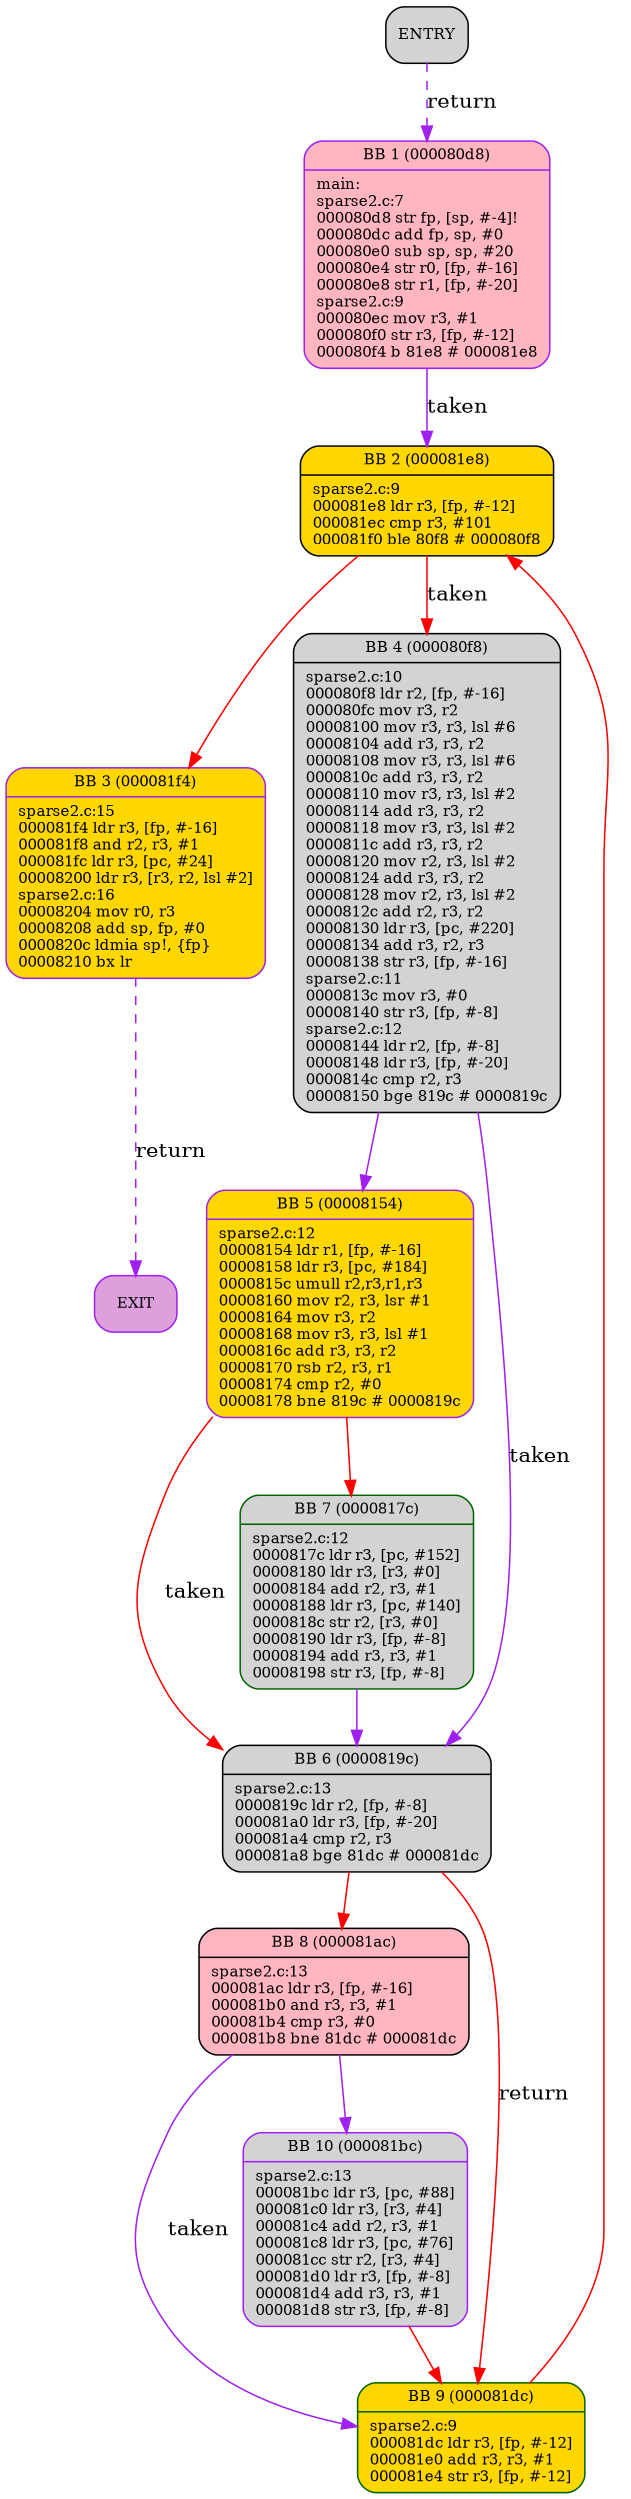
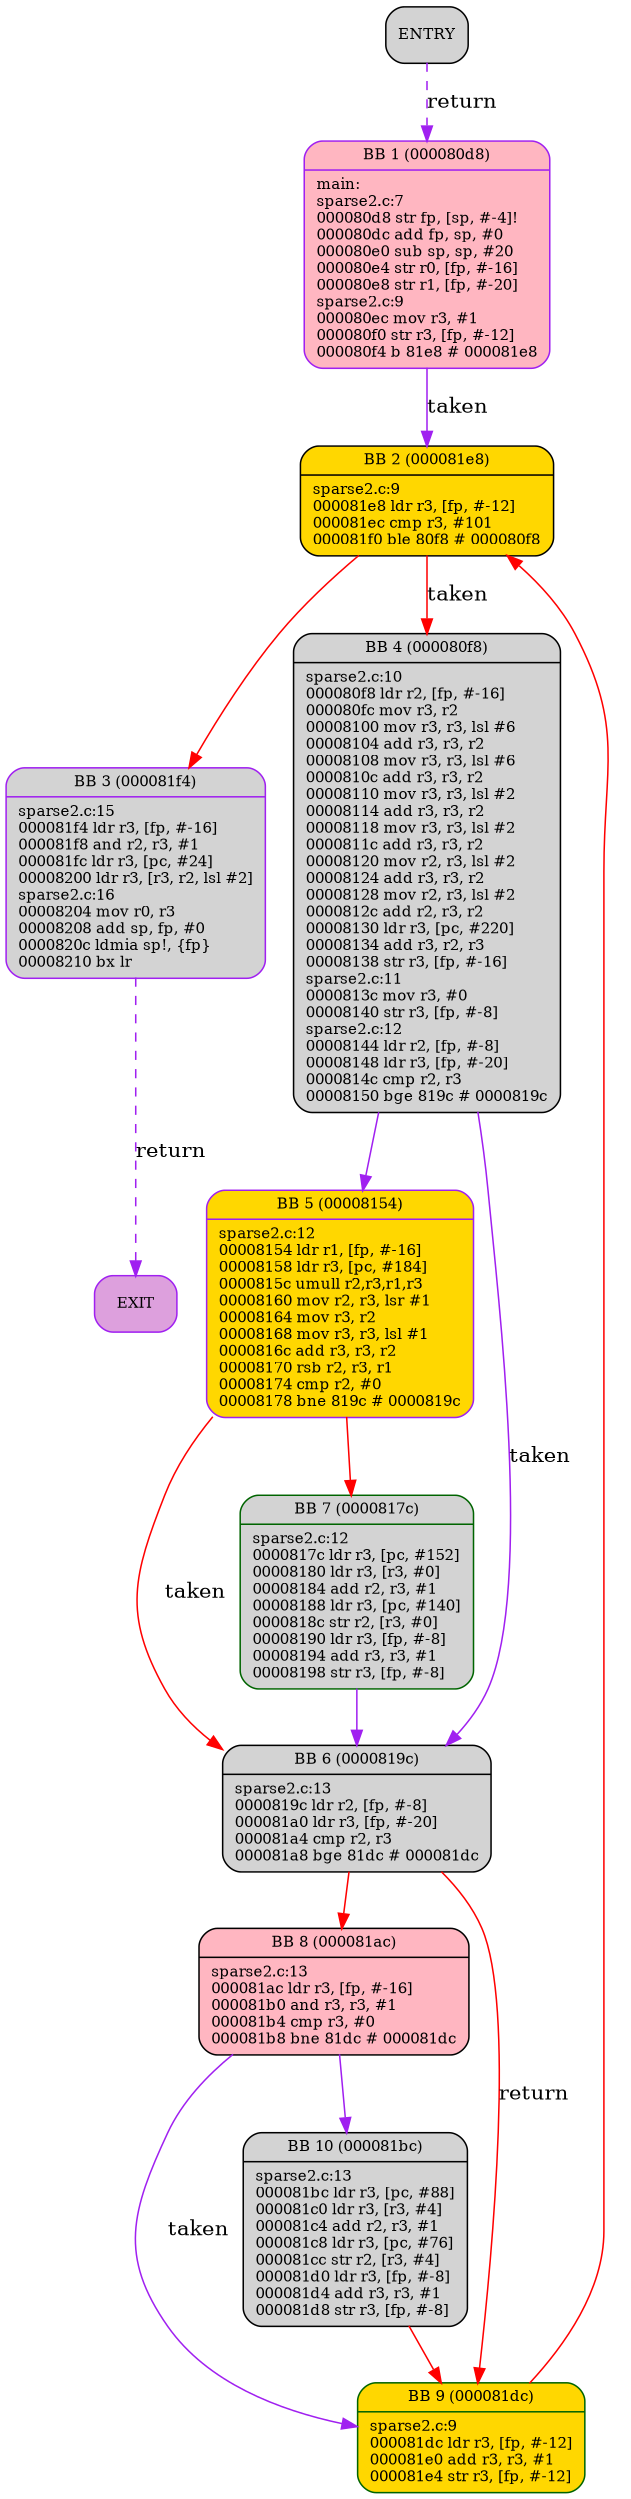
  digraph {
    node [color=black fillcolor=lightgrey fontsize=10 labeljust=l shape=Mrecord style=filled]
    edge [color=purple weight=4]
    n1 [label=ENTRY]
    n2 [color=purple fillcolor=lightpink label="{BB 1 (000080d8) | main:\lsparse2.c:7\l000080d8    str fp, [sp, #-4]!\l000080dc    add fp, sp, #0\l000080e0    sub sp, sp, #20\l000080e4    str r0, [fp, #-16]\l000080e8    str r1, [fp, #-20]\lsparse2.c:9\l000080ec    mov r3, #1\l000080f0    str r3, [fp, #-12]\l000080f4    b 81e8    # 000081e8\l }"]
    n3 [fillcolor=gold label="{BB 2 (000081e8) | sparse2.c:9\l000081e8    ldr r3, [fp, #-12]\l000081ec    cmp r3, #101\l000081f0    ble 80f8    # 000080f8\l }"]
-   n4 [color=purple fillcolor=gold label="{BB 3 (000081f4) | sparse2.c:15\l000081f4    ldr r3, [fp, #-16]\l000081f8    and r2, r3, #1\l000081fc    ldr r3, [pc, #24]\l00008200    ldr r3, [r3, r2, lsl #2]\lsparse2.c:16\l00008204    mov r0, r3\l00008208    add sp, fp, #0\l0000820c    ldmia sp!, \{fp\}\l00008210    bx lr\l }"]
+   n4 [color=purple label="{BB 3 (000081f4) | sparse2.c:15\l000081f4    ldr r3, [fp, #-16]\l000081f8    and r2, r3, #1\l000081fc    ldr r3, [pc, #24]\l00008200    ldr r3, [r3, r2, lsl #2]\lsparse2.c:16\l00008204    mov r0, r3\l00008208    add sp, fp, #0\l0000820c    ldmia sp!, \{fp\}\l00008210    bx lr\l }"]
    n5 [label="{BB 4 (000080f8) | sparse2.c:10\l000080f8    ldr r2, [fp, #-16]\l000080fc    mov r3, r2\l00008100    mov r3, r3, lsl #6\l00008104    add r3, r3, r2\l00008108    mov r3, r3, lsl #6\l0000810c    add r3, r3, r2\l00008110    mov r3, r3, lsl #2\l00008114    add r3, r3, r2\l00008118    mov r3, r3, lsl #2\l0000811c    add r3, r3, r2\l00008120    mov r2, r3, lsl #2\l00008124    add r3, r3, r2\l00008128    mov r2, r3, lsl #2\l0000812c    add r2, r3, r2\l00008130    ldr r3, [pc, #220]\l00008134    add r3, r2, r3\l00008138    str r3, [fp, #-16]\lsparse2.c:11\l0000813c    mov r3, #0\l00008140    str r3, [fp, #-8]\lsparse2.c:12\l00008144    ldr r2, [fp, #-8]\l00008148    ldr r3, [fp, #-20]\l0000814c    cmp r2, r3\l00008150    bge 819c    # 0000819c\l }"]
    n6 [color=purple fillcolor=plum label=EXIT]
    n7 [color=purple fillcolor=gold label="{BB 5 (00008154) | sparse2.c:12\l00008154    ldr r1, [fp, #-16]\l00008158    ldr r3, [pc, #184]\l0000815c    umull r2,r3,r1,r3\l00008160    mov r2, r3, lsr #1\l00008164    mov r3, r2\l00008168    mov r3, r3, lsl #1\l0000816c    add r3, r3, r2\l00008170    rsb r2, r3, r1\l00008174    cmp r2, #0\l00008178    bne 819c    # 0000819c\l }"]
    n8 [label="{BB 6 (0000819c) | sparse2.c:13\l0000819c    ldr r2, [fp, #-8]\l000081a0    ldr r3, [fp, #-20]\l000081a4    cmp r2, r3\l000081a8    bge 81dc    # 000081dc\l }"]
    n9 [color=darkgreen label="{BB 7 (0000817c) | sparse2.c:12\l0000817c    ldr r3, [pc, #152]\l00008180    ldr r3, [r3, #0]\l00008184    add r2, r3, #1\l00008188    ldr r3, [pc, #140]\l0000818c    str r2, [r3, #0]\l00008190    ldr r3, [fp, #-8]\l00008194    add r3, r3, #1\l00008198    str r3, [fp, #-8]\l }"]
    n10 [fillcolor=lightpink label="{BB 8 (000081ac) | sparse2.c:13\l000081ac    ldr r3, [fp, #-16]\l000081b0    and r3, r3, #1\l000081b4    cmp r3, #0\l000081b8    bne 81dc    # 000081dc\l }"]
    n11 [color=darkgreen fillcolor=gold label="{BB 9 (000081dc) | sparse2.c:9\l000081dc    ldr r3, [fp, #-12]\l000081e0    add r3, r3, #1\l000081e4    str r3, [fp, #-12]\l }"]
-   n12 [color=purple label="{BB 10 (000081bc) | sparse2.c:13\l000081bc    ldr r3, [pc, #88]\l000081c0    ldr r3, [r3, #4]\l000081c4    add r2, r3, #1\l000081c8    ldr r3, [pc, #76]\l000081cc    str r2, [r3, #4]\l000081d0    ldr r3, [fp, #-8]\l000081d4    add r3, r3, #1\l000081d8    str r3, [fp, #-8]\l }"]
+   n12 [label="{BB 10 (000081bc) | sparse2.c:13\l000081bc    ldr r3, [pc, #88]\l000081c0    ldr r3, [r3, #4]\l000081c4    add r2, r3, #1\l000081c8    ldr r3, [pc, #76]\l000081cc    str r2, [r3, #4]\l000081d0    ldr r3, [fp, #-8]\l000081d4    add r3, r3, #1\l000081d8    str r3, [fp, #-8]\l }"]
    n1 -> n2 [label=return style=dashed weight=2]
    n2 -> n3 [label=taken weight=3]
    n3 -> n4 [color=red]
    n3 -> n5 [color=red label=taken weight=3]
    n4 -> n6 [label=return style=dashed weight=2]
    n5 -> n7
    n5 -> n8 [label=taken weight=3]
    n7 -> n8 [color=red label=taken weight=3]
    n7 -> n9 [color=red]
    n8 -> n10 [color=red]
    n8 -> n11 [color=red label=return weight=3]
    n9 -> n8
    n10 -> n11 [label=taken weight=3]
    n10 -> n12
    n11 -> n3 [color=red]
    n12 -> n11 [color=red]
  }
